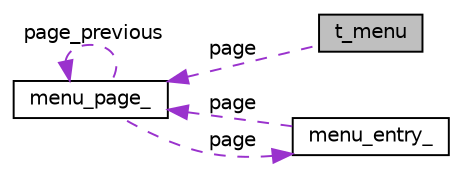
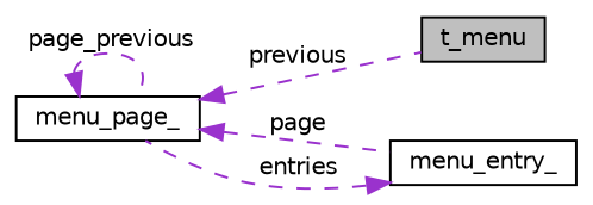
  digraph {
    rankdir=LR
    node [color=black fillcolor=white fontname=Helvetica fontsize=10 shape=record style=filled]
    edge [color=darkorchid3 dir=back fontname=Helvetica fontsize=10 labelfontname=Helvetica labelfontsize=10 style=dashed]
    n1 [fillcolor=grey75 fontcolor=black height=0.2 label=t_menu width=0.4]
    n2 [height=0.2 label=menu_page_ width=0.4]
    n3 [height=0.2 label=menu_entry_ width=0.4]
-   n2 -> n1 [label=" page"]
+   n2 -> n1 [label=" previous"]
    n2 -> n2 [label=" page_previous"]
    n2 -> n3 [label=" page"]
-   n3 -> n2 [label=" page"]
+   n3 -> n2 [label=" entries"]
  }
